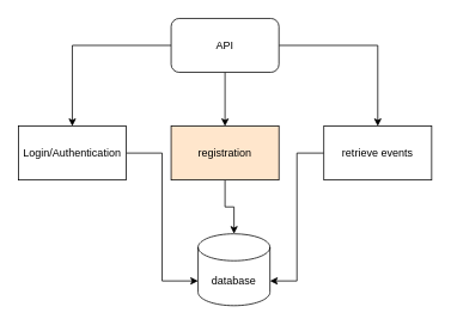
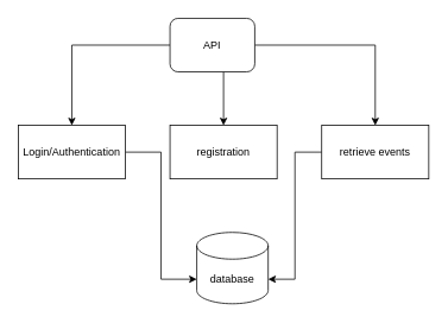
  <mxCell id="0" />
  <mxCell id="1" parent="0" />
  <mxCell id="2" style="edgeStyle=orthogonalEdgeStyle;rounded=0;orthogonalLoop=1;jettySize=auto;html=1;entryX=0;entryY=0;entryDx=0;entryDy=52.5;entryPerimeter=0;" edge="1" parent="1" source="3" target="4"><mxGeometry relative="1" as="geometry" /></mxCell>
  <mxCell id="3" value="Login/Authentication&lt;br&gt;" style="rounded=0;whiteSpace=wrap;html=1;" vertex="1" parent="1"><mxGeometry x="20" y="140" width="120" height="60" as="geometry" /></mxCell>
  <mxCell id="4" value="database" style="shape=cylinder3;whiteSpace=wrap;html=1;boundedLbl=1;backgroundOutline=1;size=15;" vertex="1" parent="1"><mxGeometry x="220" y="260" width="80" height="80" as="geometry" /></mxCell>
- <mxCell id="5" style="edgeStyle=orthogonalEdgeStyle;rounded=0;orthogonalLoop=1;jettySize=auto;html=1;" edge="1" parent="1" source="6" target="4"><mxGeometry relative="1" as="geometry" /></mxCell>
- <mxCell id="6" value="registration" style="rounded=0;whiteSpace=wrap;html=1;fillColor=#ffe6cc;" vertex="1" parent="1"><mxGeometry x="190" y="140" width="120" height="60" as="geometry" /></mxCell>
+ <mxCell id="6" value="registration" style="rounded=0;whiteSpace=wrap;html=1;" vertex="1" parent="1"><mxGeometry x="190" y="140" width="120" height="60" as="geometry" /></mxCell>
  <mxCell id="7" style="edgeStyle=orthogonalEdgeStyle;rounded=0;orthogonalLoop=1;jettySize=auto;html=1;entryX=1;entryY=0;entryDx=0;entryDy=52.5;entryPerimeter=0;" edge="1" parent="1" source="8" target="4"><mxGeometry relative="1" as="geometry" /></mxCell>
  <mxCell id="8" value="retrieve events" style="rounded=0;whiteSpace=wrap;html=1;" vertex="1" parent="1"><mxGeometry x="360" y="140" width="120" height="60" as="geometry" /></mxCell>
  <mxCell id="9" style="edgeStyle=orthogonalEdgeStyle;rounded=0;orthogonalLoop=1;jettySize=auto;html=1;" edge="1" parent="1" source="12" target="3"><mxGeometry relative="1" as="geometry" /></mxCell>
  <mxCell id="10" style="edgeStyle=orthogonalEdgeStyle;rounded=0;orthogonalLoop=1;jettySize=auto;html=1;entryX=0.5;entryY=0;entryDx=0;entryDy=0;" edge="1" parent="1" source="12" target="6"><mxGeometry relative="1" as="geometry"><Array as="points"><mxPoint x="250" y="130" /></Array></mxGeometry></mxCell>
  <mxCell id="11" style="edgeStyle=orthogonalEdgeStyle;rounded=0;orthogonalLoop=1;jettySize=auto;html=1;" edge="1" parent="1" source="12" target="8"><mxGeometry relative="1" as="geometry" /></mxCell>
- <mxCell id="12" value="API" style="rounded=1;whiteSpace=wrap;html=1;" vertex="1" parent="1"><mxGeometry x="190" y="20" width="120" height="60" as="geometry" /></mxCell>
+ <mxCell id="12" value="API" style="rounded=1;whiteSpace=wrap;html=1;" vertex="1" parent="1"><mxGeometry x="190" y="20" width="95" height="60" as="geometry" /></mxCell>
